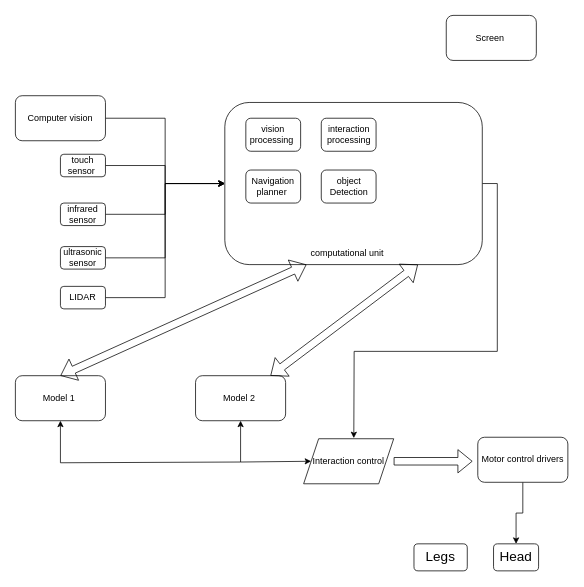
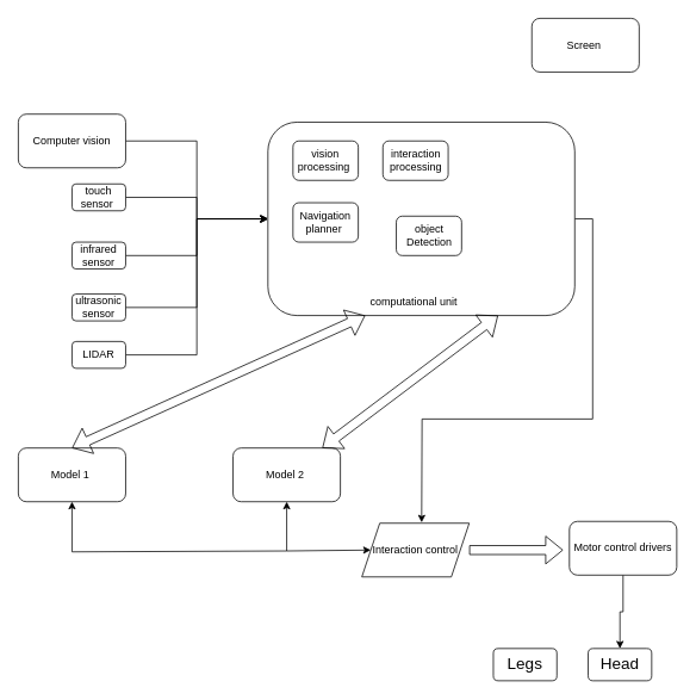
  <mxCell id="0" />
  <mxCell id="1" parent="0" />
  <mxCell id="2" style="edgeStyle=orthogonalEdgeStyle;rounded=0;orthogonalLoop=1;jettySize=auto;html=1;exitX=1;exitY=0.5;exitDx=0;exitDy=0;" edge="1" parent="1" source="3" target="9"><mxGeometry relative="1" as="geometry" /></mxCell>
  <mxCell id="3" value="Computer vision" style="rounded=1;whiteSpace=wrap;html=1;" vertex="1" parent="1"><mxGeometry x="20" y="127" width="120" height="60" as="geometry" /></mxCell>
  <mxCell id="4" value="Model 1&amp;nbsp;" style="rounded=1;whiteSpace=wrap;html=1;" vertex="1" parent="1"><mxGeometry x="20" y="500" width="120" height="60" as="geometry" /></mxCell>
  <mxCell id="5" value="Model 2&amp;nbsp;" style="rounded=1;whiteSpace=wrap;html=1;" vertex="1" parent="1"><mxGeometry x="260" y="500" width="120" height="60" as="geometry" /></mxCell>
  <mxCell id="6" style="edgeStyle=orthogonalEdgeStyle;rounded=0;orthogonalLoop=1;jettySize=auto;html=1;exitX=1;exitY=0.5;exitDx=0;exitDy=0;entryX=0;entryY=0.5;entryDx=0;entryDy=0;" edge="1" parent="1" source="7" target="9"><mxGeometry relative="1" as="geometry" /></mxCell>
  <mxCell id="7" value="touch sensor&amp;nbsp;" style="rounded=1;whiteSpace=wrap;html=1;" vertex="1" parent="1"><mxGeometry x="80" y="205" width="60" height="30" as="geometry" /></mxCell>
  <mxCell id="8" style="edgeStyle=orthogonalEdgeStyle;rounded=0;orthogonalLoop=1;jettySize=auto;html=1;exitX=1;exitY=0.5;exitDx=0;exitDy=0;" edge="1" parent="1" source="9"><mxGeometry relative="1" as="geometry"><mxPoint x="470.833" y="583.167" as="targetPoint" /></mxGeometry></mxCell>
  <mxCell id="9" value="" style="rounded=1;whiteSpace=wrap;html=1;" vertex="1" parent="1"><mxGeometry x="299" y="136" width="343" height="216" as="geometry" /></mxCell>
  <mxCell id="10" style="edgeStyle=orthogonalEdgeStyle;rounded=0;orthogonalLoop=1;jettySize=auto;html=1;exitX=1;exitY=0.5;exitDx=0;exitDy=0;" edge="1" parent="1" source="11" target="9"><mxGeometry relative="1" as="geometry" /></mxCell>
  <mxCell id="11" value="infrared sensor" style="rounded=1;whiteSpace=wrap;html=1;" vertex="1" parent="1"><mxGeometry x="80" y="270" width="60" height="30" as="geometry" /></mxCell>
  <mxCell id="12" style="edgeStyle=orthogonalEdgeStyle;rounded=0;orthogonalLoop=1;jettySize=auto;html=1;exitX=1;exitY=0.5;exitDx=0;exitDy=0;entryX=0;entryY=0.5;entryDx=0;entryDy=0;" edge="1" parent="1" source="13" target="9"><mxGeometry relative="1" as="geometry" /></mxCell>
  <mxCell id="13" value="ultrasonic sensor" style="rounded=1;whiteSpace=wrap;html=1;" vertex="1" parent="1"><mxGeometry x="80" y="328" width="60" height="30" as="geometry" /></mxCell>
  <mxCell id="14" style="edgeStyle=orthogonalEdgeStyle;rounded=0;orthogonalLoop=1;jettySize=auto;html=1;exitX=0.5;exitY=1;exitDx=0;exitDy=0;entryX=0.5;entryY=0;entryDx=0;entryDy=0;" edge="1" parent="1" source="15" target="25"><mxGeometry relative="1" as="geometry" /></mxCell>
  <mxCell id="15" value="Motor control drivers" style="rounded=1;whiteSpace=wrap;html=1;" vertex="1" parent="1"><mxGeometry x="636" y="582" width="120" height="60" as="geometry" /></mxCell>
  <mxCell id="16" value="" style="shape=flexArrow;endArrow=classic;startArrow=classic;html=1;rounded=0;entryX=0.75;entryY=1;entryDx=0;entryDy=0;" edge="1" parent="1" source="5" target="9"><mxGeometry width="100" height="100" relative="1" as="geometry"><mxPoint x="272" y="413" as="sourcePoint" /><mxPoint x="343" y="323" as="targetPoint" /></mxGeometry></mxCell>
  <mxCell id="17" value="" style="shape=flexArrow;endArrow=classic;startArrow=classic;html=1;rounded=0;entryX=0.317;entryY=1;entryDx=0;entryDy=0;entryPerimeter=0;exitX=0.5;exitY=0;exitDx=0;exitDy=0;" edge="1" parent="1" source="4" target="9"><mxGeometry width="100" height="100" relative="1" as="geometry"><mxPoint x="400" y="546" as="sourcePoint" /><mxPoint x="500" y="446" as="targetPoint" /></mxGeometry></mxCell>
  <mxCell id="18" value="computational unit&amp;nbsp;" style="text;html=1;align=center;verticalAlign=middle;whiteSpace=wrap;rounded=0;" vertex="1" parent="1"><mxGeometry x="382" y="322" width="164" height="30" as="geometry" /></mxCell>
  <mxCell id="19" value="vision processing&amp;nbsp;" style="rounded=1;whiteSpace=wrap;html=1;" vertex="1" parent="1"><mxGeometry x="327" y="157" width="73" height="44" as="geometry" /></mxCell>
  <mxCell id="20" style="edgeStyle=orthogonalEdgeStyle;rounded=0;orthogonalLoop=1;jettySize=auto;html=1;exitX=1;exitY=0.5;exitDx=0;exitDy=0;entryX=0;entryY=0.5;entryDx=0;entryDy=0;" edge="1" parent="1" source="21" target="9"><mxGeometry relative="1" as="geometry" /></mxCell>
  <mxCell id="21" value="LIDAR" style="rounded=1;whiteSpace=wrap;html=1;" vertex="1" parent="1"><mxGeometry x="80" y="381" width="60" height="30" as="geometry" /></mxCell>
  <mxCell id="22" value="Navigation planner&amp;nbsp;" style="rounded=1;whiteSpace=wrap;html=1;" vertex="1" parent="1"><mxGeometry x="327" y="226" width="73" height="44" as="geometry" /></mxCell>
  <mxCell id="23" value="interaction processing" style="rounded=1;whiteSpace=wrap;html=1;" vertex="1" parent="1"><mxGeometry x="427.5" y="157" width="73" height="44" as="geometry" /></mxCell>
  <mxCell id="24" value="&lt;span style=&quot;font-size: 18px;&quot;&gt;Legs&lt;/span&gt;" style="rounded=1;whiteSpace=wrap;html=1;" vertex="1" parent="1"><mxGeometry x="551" y="724" width="71" height="36" as="geometry" /></mxCell>
- <mxCell id="25" value="&lt;span style=&quot;font-size: 18px;&quot;&gt;Head&lt;/span&gt;" style="rounded=1;whiteSpace=wrap;html=1;" vertex="1" parent="1"><mxGeometry x="657" y="724" width="60" height="36" as="geometry" /></mxCell>
- <mxCell id="26" value="object Detection" style="rounded=1;whiteSpace=wrap;html=1;" vertex="1" parent="1"><mxGeometry x="427.5" y="226" width="73" height="44" as="geometry" /></mxCell>
+ <mxCell id="25" value="&lt;span style=&quot;font-size: 18px;&quot;&gt;Head&lt;/span&gt;" style="rounded=1;whiteSpace=wrap;html=1;" vertex="1" parent="1"><mxGeometry x="657" y="724" width="71" height="36" as="geometry" /></mxCell>
+ <mxCell id="26" value="object Detection" style="rounded=1;whiteSpace=wrap;html=1;" vertex="1" parent="1"><mxGeometry x="442.5" y="241" width="73" height="44" as="geometry" /></mxCell>
  <mxCell id="27" value="Interaction control" style="shape=parallelogram;perimeter=parallelogramPerimeter;whiteSpace=wrap;html=1;fixedSize=1;" vertex="1" parent="1"><mxGeometry x="404" y="584" width="120" height="60" as="geometry" /></mxCell>
  <mxCell id="28" value="" style="endArrow=classic;startArrow=classic;html=1;rounded=0;entryX=0;entryY=0.5;entryDx=0;entryDy=0;exitX=0.5;exitY=1;exitDx=0;exitDy=0;" edge="1" parent="1" source="5" target="27"><mxGeometry width="50" height="50" relative="1" as="geometry"><mxPoint x="448" y="604" as="sourcePoint" /><mxPoint x="498" y="554" as="targetPoint" /><Array as="points"><mxPoint x="320" y="615" /></Array></mxGeometry></mxCell>
  <mxCell id="29" value="" style="endArrow=classic;html=1;rounded=0;entryX=0.5;entryY=1;entryDx=0;entryDy=0;" edge="1" parent="1" target="4"><mxGeometry width="50" height="50" relative="1" as="geometry"><mxPoint x="320" y="615" as="sourcePoint" /><mxPoint x="498" y="554" as="targetPoint" /><Array as="points"><mxPoint x="80" y="616" /></Array></mxGeometry></mxCell>
  <mxCell id="30" value="" style="shape=flexArrow;endArrow=classic;html=1;rounded=0;" edge="1" parent="1"><mxGeometry width="50" height="50" relative="1" as="geometry"><mxPoint x="524" y="614" as="sourcePoint" /><mxPoint x="629" y="614" as="targetPoint" /></mxGeometry></mxCell>
  <mxCell id="31" value="Screen&amp;nbsp;" style="rounded=1;whiteSpace=wrap;html=1;" vertex="1" parent="1"><mxGeometry x="594" y="20" width="120" height="60" as="geometry" /></mxCell>
